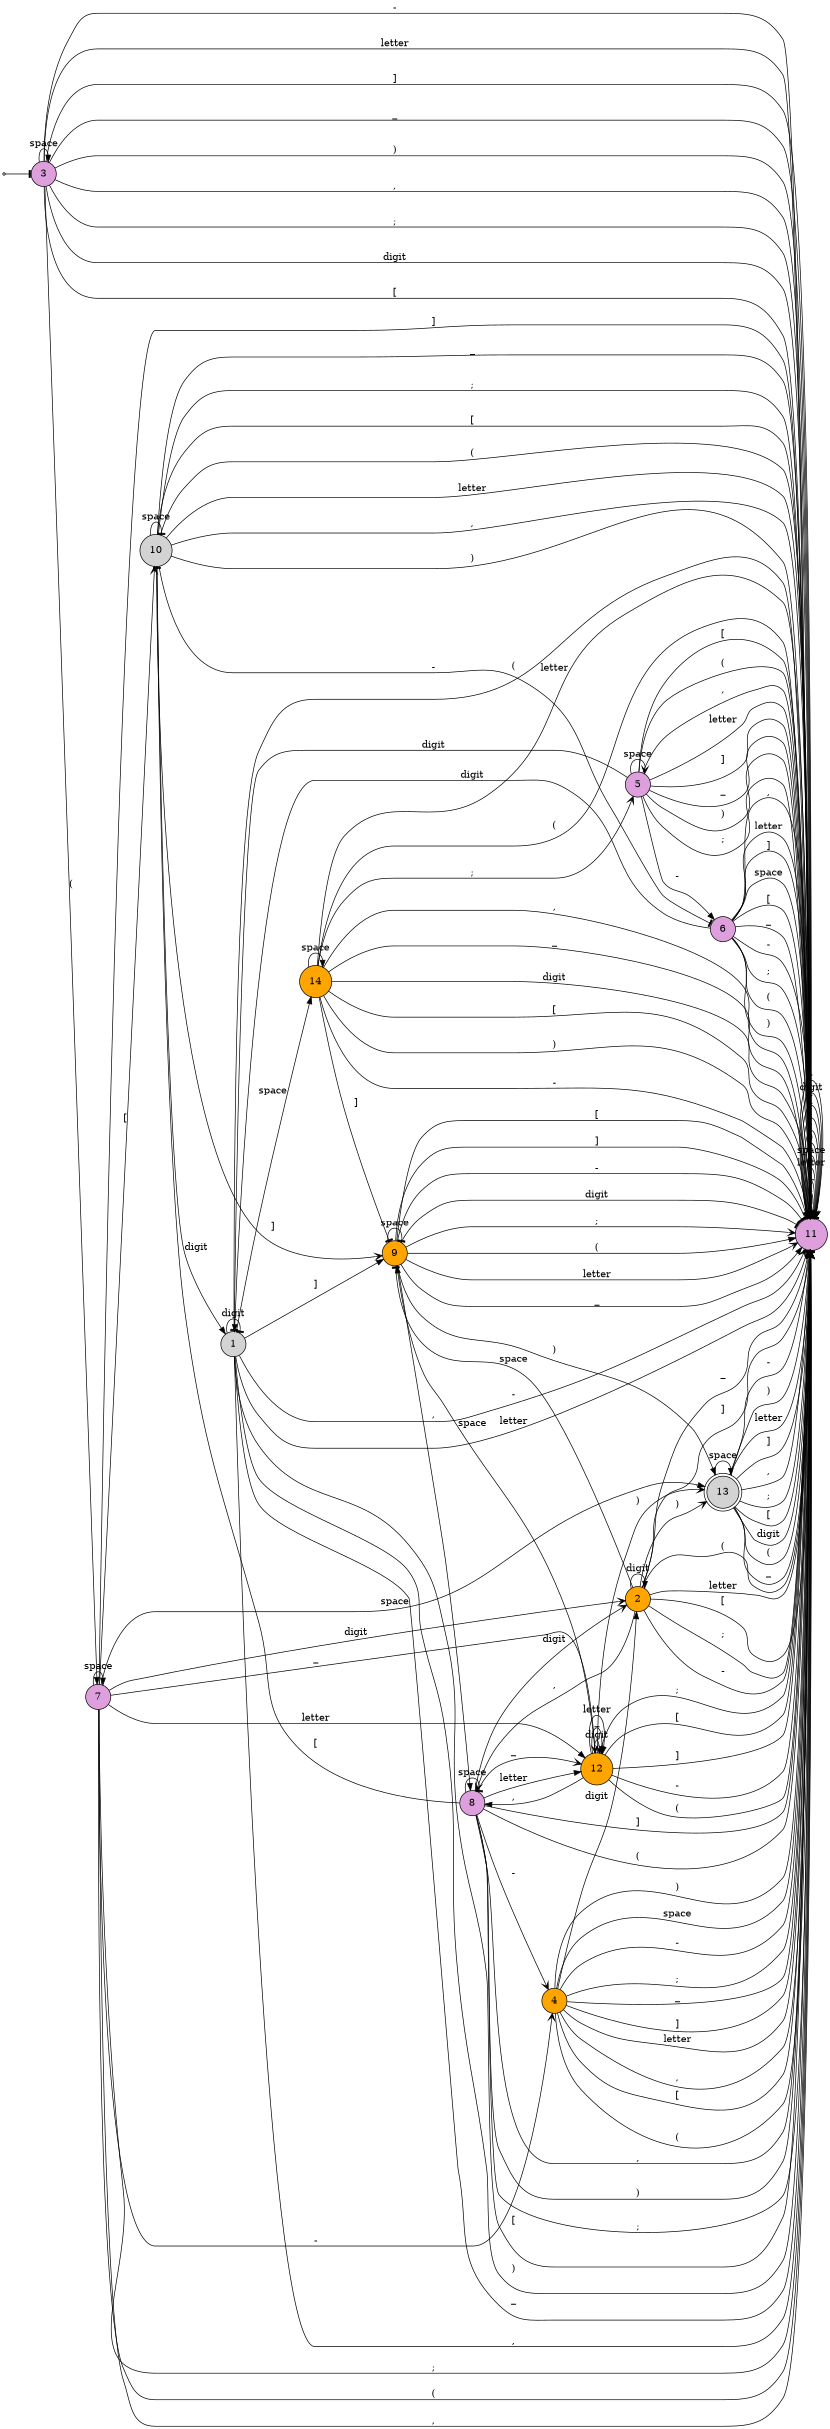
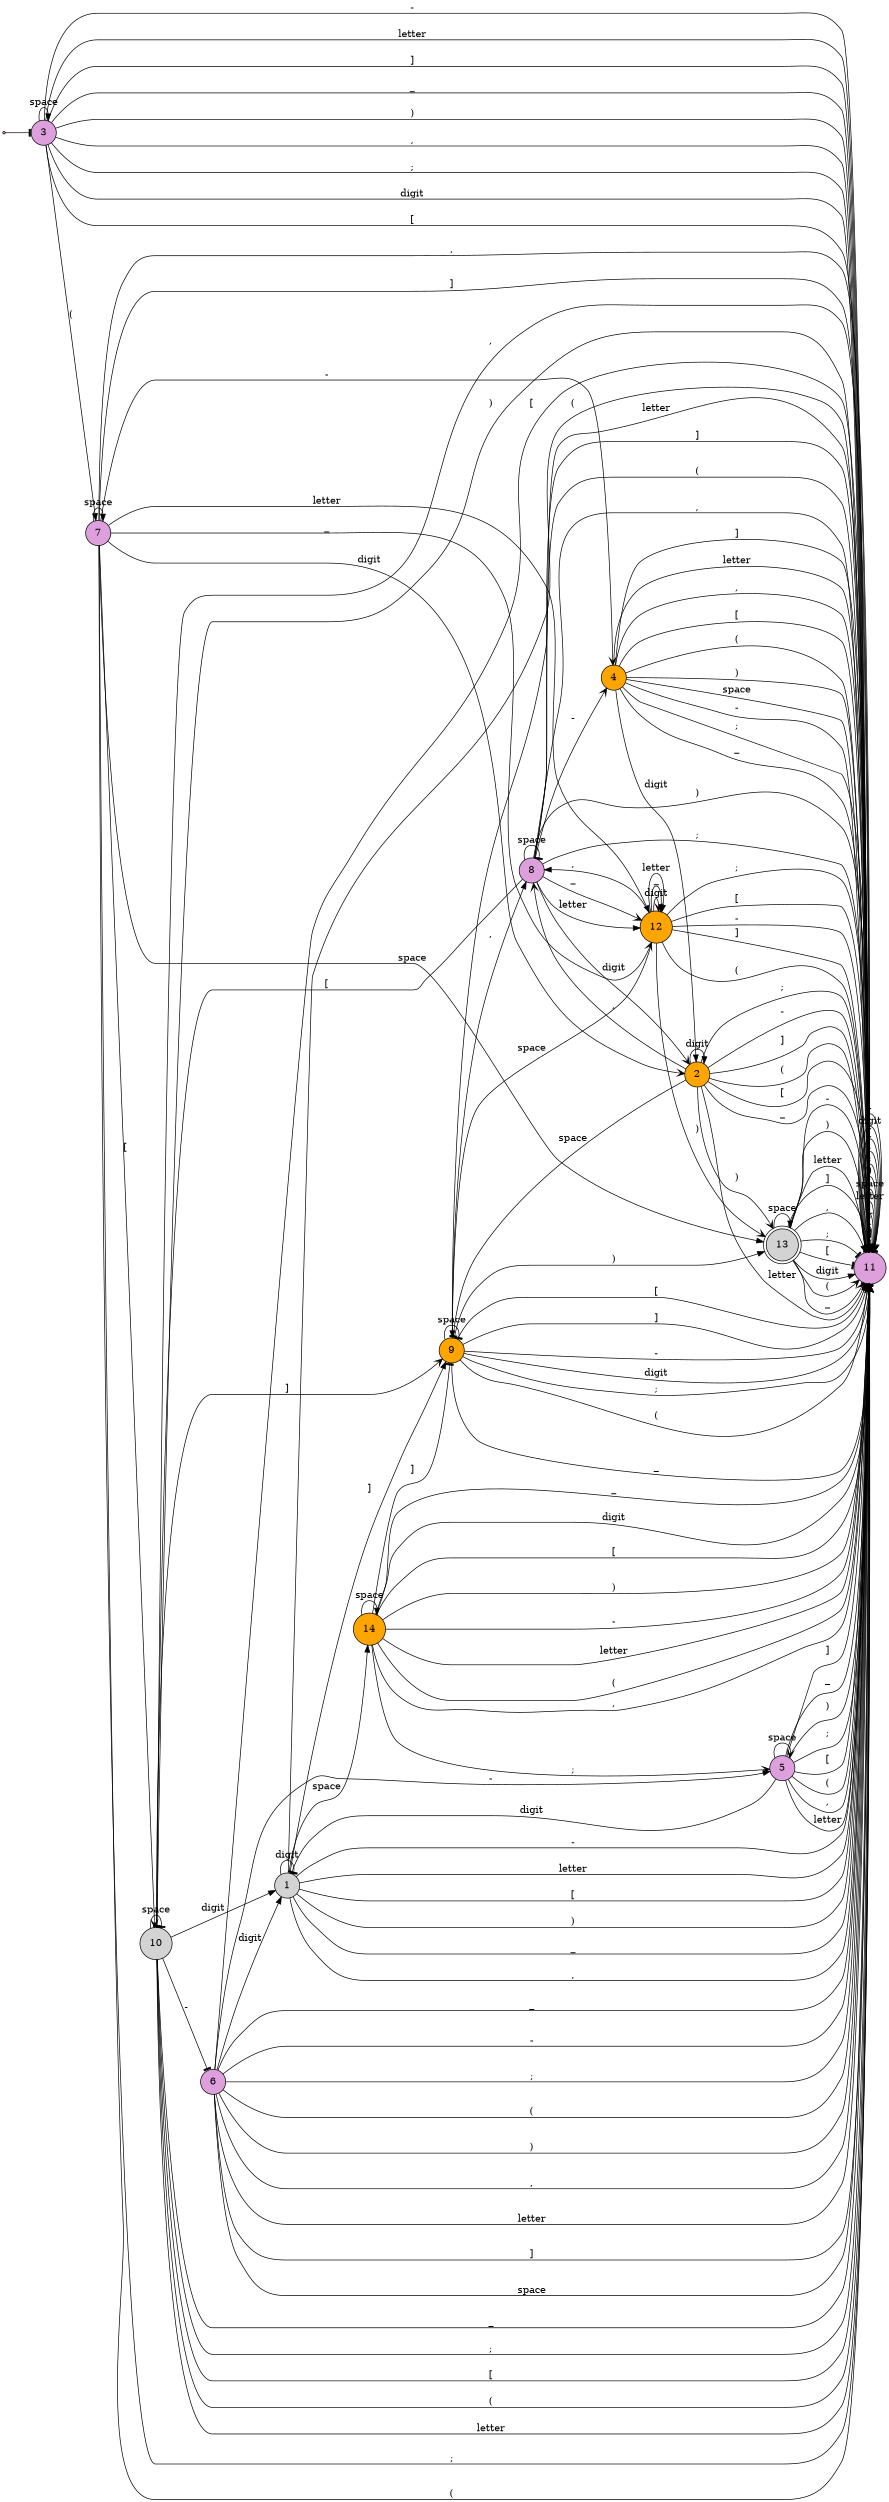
  digraph {
    rankdir=LR
    node [fillcolor=plum shape=circle style=filled]
    edge [arrowhead=normal]
    DUMMY [shape=point]
    3
    11
    7
    13 [fillcolor=lightgrey shape=doublecircle]
    10 [fillcolor=lightgrey]
    4 [fillcolor=orange]
    2 [fillcolor=orange]
    12 [fillcolor=orange]
    1 [fillcolor=lightgrey]
    14 [fillcolor=orange]
    9 [fillcolor=orange]
    5
    6
    8
    DUMMY -> 3 [arrowhead=tee]
    3 -> 3 [label=space]
    3 -> 11 [arrowhead=tee label="-"]
    3 -> 11 [arrowhead=vee label=letter]
    3 -> 11 [arrowhead=vee label="]"]
    3 -> 11 [arrowhead=tee label=_]
    3 -> 11 [arrowhead=vee label=")"]
    3 -> 11 [label=","]
    3 -> 11 [arrowhead=tee label=";"]
    3 -> 11 [arrowhead=vee label=digit]
    3 -> 11 [arrowhead=tee label="["]
    3 -> 7 [label="("]
    11 -> 11 [label="]"]
    11 -> 11 [label="("]
    11 -> 11 [arrowhead=vee label=_]
    11 -> 11 [arrowhead=vee label=letter]
    11 -> 11 [arrowhead=vee label=space]
    11 -> 11 [arrowhead=vee label=")"]
    11 -> 11 [arrowhead=vee label=";"]
    11 -> 11 [arrowhead=tee label=","]
    11 -> 11 [arrowhead=tee label="["]
    11 -> 11 [arrowhead=vee label=digit]
    11 -> 11 [arrowhead=vee label="-"]
    7 -> 11 [arrowhead=vee label=";"]
    7 -> 11 [arrowhead=tee label="("]
    7 -> 11 [arrowhead=tee label=","]
    7 -> 11 [label="]"]
    7 -> 7 [label=space]
    7 -> 13 [label=space]
    7 -> 10 [arrowhead=vee label="["]
    7 -> 4 [arrowhead=vee label="-"]
    7 -> 2 [arrowhead=vee label=digit]
    7 -> 12 [label=letter]
    7 -> 12 [arrowhead=vee label=_]
    13 -> 11 [arrowhead=tee label="]"]
    13 -> 11 [label=","]
    13 -> 11 [arrowhead=tee label=";"]
    13 -> 11 [arrowhead=tee label="["]
    13 -> 11 [label=digit]
    13 -> 11 [arrowhead=vee label="("]
    13 -> 11 [arrowhead=vee label=_]
    13 -> 11 [arrowhead=tee label="-"]
    13 -> 11 [label=")"]
    13 -> 11 [arrowhead=tee label=letter]
    13 -> 13 [label=space]
    10 -> 11 [arrowhead=tee label=_]
    10 -> 11 [arrowhead=tee label=";"]
    10 -> 11 [arrowhead=vee label="["]
    10 -> 11 [label="("]
    10 -> 11 [arrowhead=vee label=letter]
    10 -> 11 [arrowhead=tee label=","]
    10 -> 11 [arrowhead=tee label=")"]
    10 -> 10 [arrowhead=tee label=space]
    10 -> 1 [label=digit]
    10 -> 9 [arrowhead=vee label="]"]
    10 -> 6 [arrowhead=tee label="-"]
    4 -> 11 [label=")"]
    4 -> 11 [label=space]
    4 -> 11 [label="-"]
    4 -> 11 [arrowhead=vee label=";"]
    4 -> 11 [arrowhead=tee label=_]
    4 -> 11 [label="]"]
    4 -> 11 [arrowhead=vee label=letter]
    4 -> 11 [arrowhead=vee label=","]
    4 -> 11 [arrowhead=tee label="["]
    4 -> 11 [arrowhead=tee label="("]
    4 -> 2 [label=digit]
    2 -> 11 [arrowhead=vee label=";"]
    2 -> 11 [arrowhead=tee label="-"]
    2 -> 11 [arrowhead=vee label="]"]
    2 -> 11 [label="("]
    2 -> 11 [arrowhead=vee label="["]
    2 -> 11 [label=_]
    2 -> 11 [arrowhead=tee label=letter]
    2 -> 13 [arrowhead=vee label=")"]
    2 -> 2 [label=digit]
    2 -> 9 [arrowhead=tee label=space]
    2 -> 8 [arrowhead=vee label=","]
    12 -> 11 [arrowhead=tee label="("]
    12 -> 11 [arrowhead=vee label=";"]
    12 -> 11 [arrowhead=tee label="["]
    12 -> 11 [label="-"]
    12 -> 11 [arrowhead=vee label="]"]
    12 -> 13 [arrowhead=vee label=")"]
    12 -> 12 [arrowhead=vee label=digit]
    12 -> 12 [label=_]
    12 -> 12 [label=letter]
    12 -> 9 [label=space]
    12 -> 8 [label=","]
    1 -> 11 [arrowhead=vee label="-"]
    1 -> 11 [arrowhead=tee label=letter]
    1 -> 11 [arrowhead=vee label="["]
    1 -> 11 [arrowhead=vee label=")"]
    1 -> 11 [arrowhead=vee label=_]
    1 -> 11 [label=","]
    1 -> 11 [label="("]
    1 -> 1 [arrowhead=tee label=digit]
    1 -> 14 [label=space]
    1 -> 9 [label="]"]
    14 -> 11 [arrowhead=vee label=_]
    14 -> 11 [arrowhead=vee label=digit]
    14 -> 11 [arrowhead=vee label="["]
    14 -> 11 [label=")"]
    14 -> 11 [arrowhead=tee label="-"]
    14 -> 11 [arrowhead=vee label=letter]
    14 -> 11 [label="("]
    14 -> 11 [arrowhead=vee label=","]
    14 -> 14 [label=space]
    14 -> 9 [arrowhead=tee label="]"]
    14 -> 5 [arrowhead=vee label=";"]
    9 -> 11 [label=_]
    9 -> 11 [arrowhead=vee label=letter]
    9 -> 11 [label="["]
    9 -> 11 [arrowhead=tee label="]"]
    9 -> 11 [arrowhead=tee label="-"]
    9 -> 11 [arrowhead=tee label=digit]
    9 -> 11 [arrowhead=vee label=";"]
    9 -> 11 [label="("]
    9 -> 13 [label=")"]
    9 -> 9 [arrowhead=tee label=space]
    9 -> 8 [label=","]
    5 -> 11 [arrowhead=tee label="("]
    5 -> 11 [arrowhead=tee label=","]
    5 -> 11 [label=letter]
    5 -> 11 [label="]"]
    5 -> 11 [label=_]
    5 -> 11 [label=")"]
    5 -> 11 [label=";"]
    5 -> 11 [label="["]
    5 -> 1 [arrowhead=tee label=digit]
    5 -> 5 [arrowhead=vee label=space]
-   5 -> 6 [label="-"]
+   6 -> 5 [label="-"]
    6 -> 11 [arrowhead=tee label="]"]
    6 -> 11 [arrowhead=vee label=space]
    6 -> 11 [label="["]
    6 -> 11 [label=_]
    6 -> 11 [label="-"]
    6 -> 11 [arrowhead=vee label=";"]
    6 -> 11 [arrowhead=tee label="("]
    6 -> 11 [label=")"]
    6 -> 11 [label=","]
    6 -> 11 [arrowhead=vee label=letter]
    6 -> 1 [label=digit]
    8 -> 11 [label="]"]
    8 -> 11 [arrowhead=tee label="("]
    8 -> 11 [arrowhead=tee label=","]
    8 -> 11 [arrowhead=tee label=")"]
    8 -> 11 [label=";"]
    8 -> 10 [arrowhead=tee label="["]
    8 -> 4 [arrowhead=vee label="-"]
    8 -> 2 [arrowhead=vee label=digit]
    8 -> 12 [arrowhead=vee label=_]
    8 -> 12 [label=letter]
    8 -> 8 [arrowhead=tee label=space]
  }
